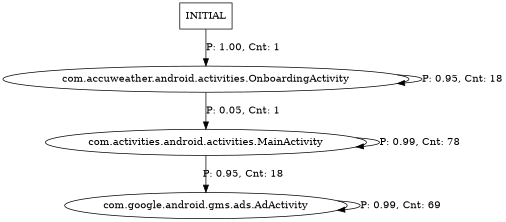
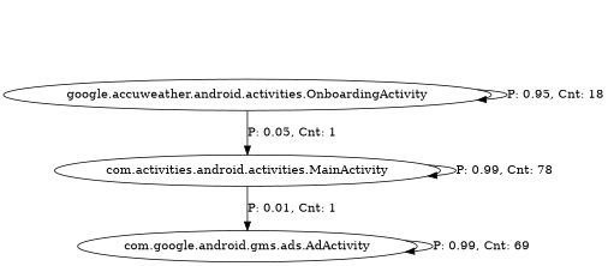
  digraph {
    n1 [label="com.activities.android.activities.MainActivity"]
    n2 [label="com.google.android.gms.ads.AdActivity"]
-   n3 [label="com.accuweather.android.activities.OnboardingActivity"]
-   n4 [label=INITIAL shape=box]
+   n3 [label="google.accuweather.android.activities.OnboardingActivity"]
    n1 -> n1 [label="P: 0.99, Cnt: 78"]
-   n1 -> n2 [label="P: 0.95, Cnt: 18"]
+   n1 -> n2 [label="P: 0.01, Cnt: 1"]
    n2 -> n2 [label="P: 0.99, Cnt: 69"]
    n3 -> n1 [label="P: 0.05, Cnt: 1"]
    n3 -> n3 [label="P: 0.95, Cnt: 18"]
-   n4 -> n3 [label="P: 1.00, Cnt: 1"]
  }
